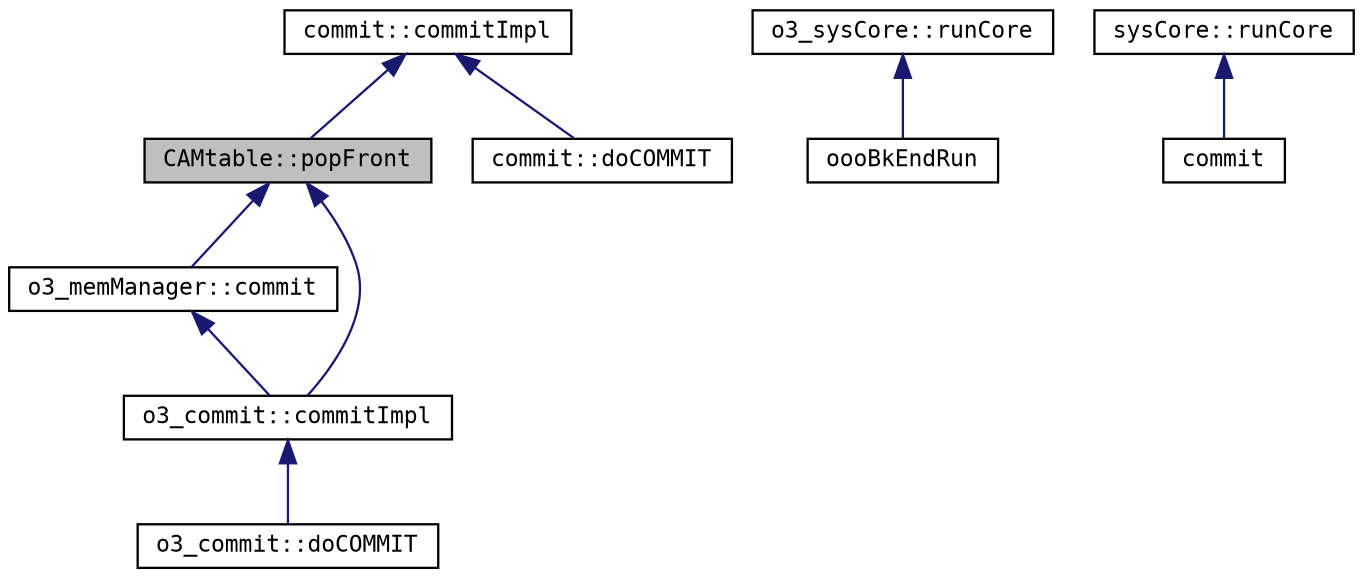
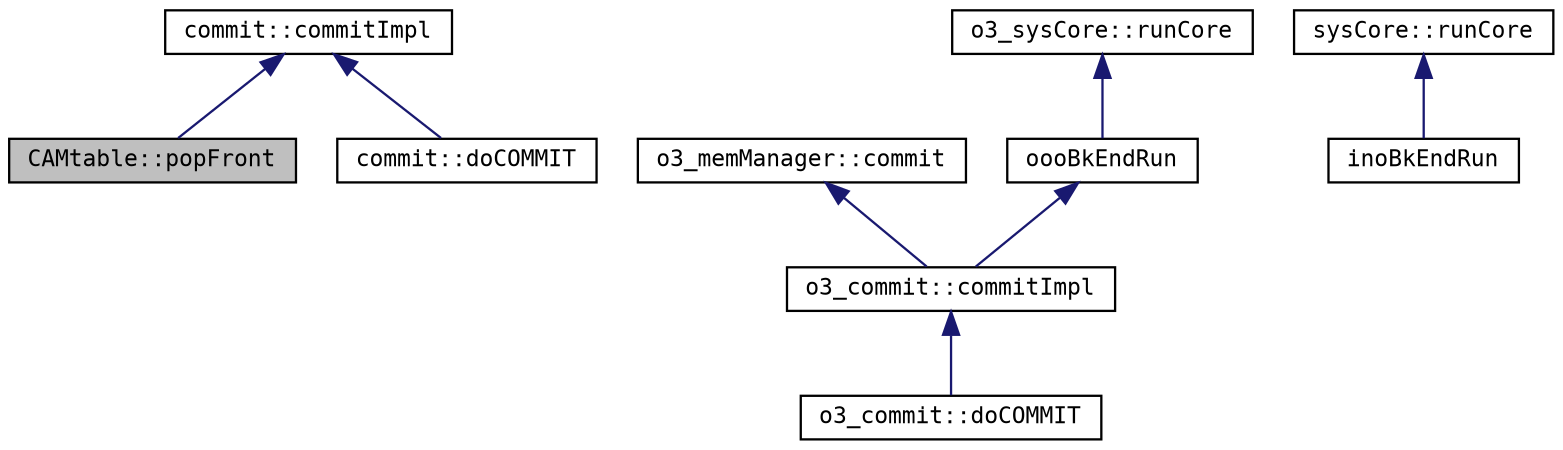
  digraph {
    fontname="DejaVu Sans Mono"
    rankdir=TB
    node [color=black fillcolor=white fontname="DejaVu Sans Mono" fontsize=10 shape=record style=filled]
    edge [color=midnightblue dir=back fontname="DejaVu Sans Mono" fontsize=10 labelfontname=Helvetica labelfontsize=10 style=solid]
    n1 [fillcolor=grey75 fontcolor=black height=0.2 label="CAMtable::popFront" width=0.4]
    n2 [height=0.2 label="o3_memManager::commit" width=0.4]
    n3 [height=0.2 label="o3_commit::commitImpl" width=0.4]
    n4 [height=0.2 label="o3_commit::doCOMMIT" width=0.4]
    n5 [height=0.2 label="commit::commitImpl" width=0.4]
    n6 [height=0.2 label="commit::doCOMMIT" width=0.4]
    n7 [height=0.2 label="o3_sysCore::runCore" width=0.4]
    n8 [height=0.2 label=oooBkEndRun width=0.4]
    n9 [height=0.2 label="sysCore::runCore" width=0.4]
-   n10 [height=0.2 label=commit width=0.4]
-   n1 -> n2
-   n1 -> n3
+   n10 [height=0.2 label=inoBkEndRun width=0.4]
+   n8 -> n3
    n2 -> n3
    n3 -> n4
    n5 -> n1
    n5 -> n6
    n7 -> n8
    n9 -> n10
  }
